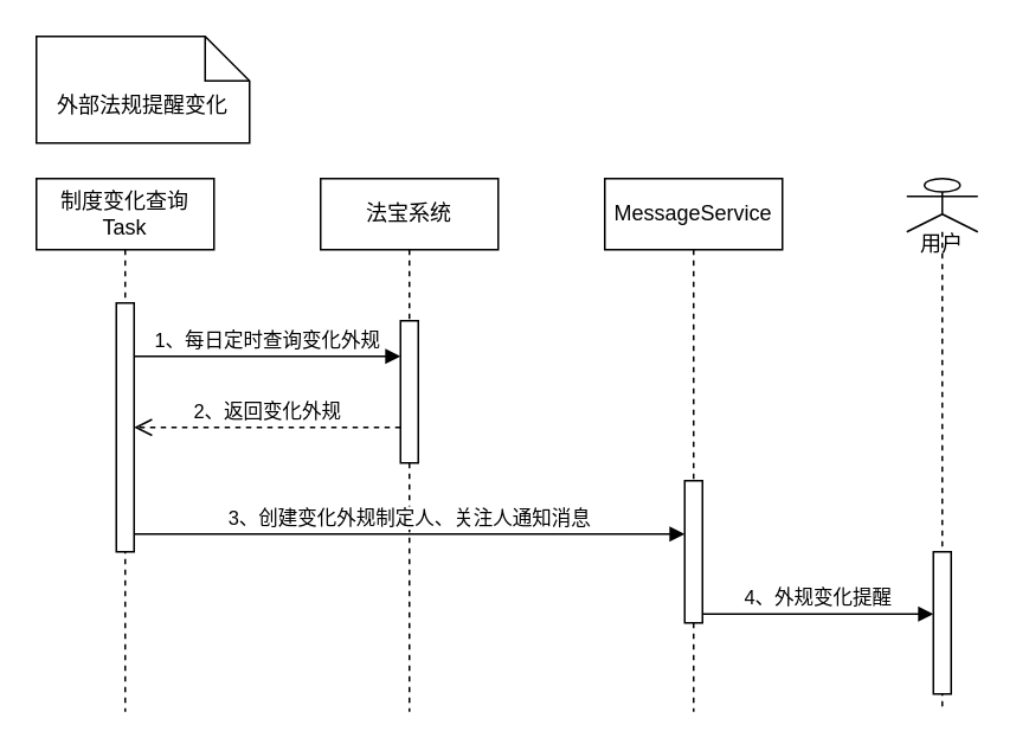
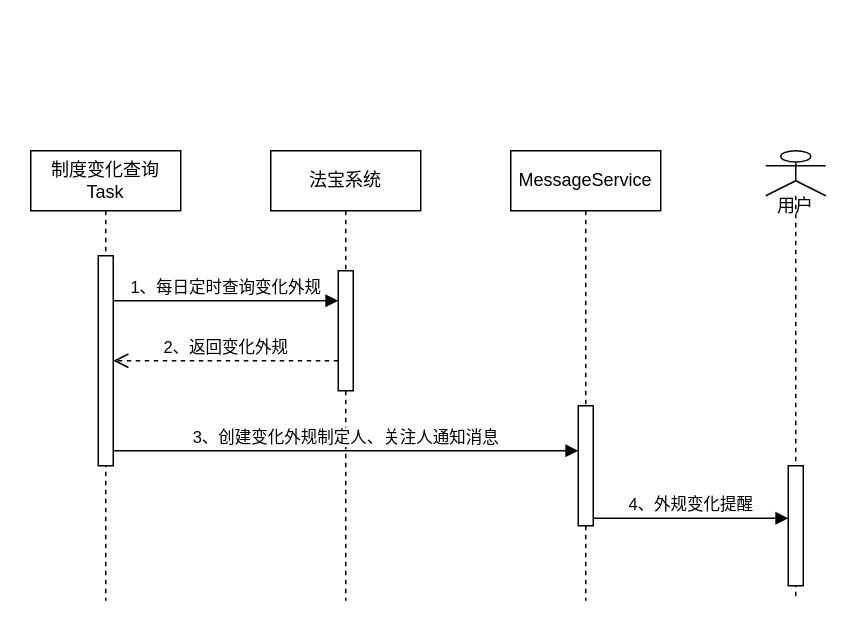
  <mxCell id="0" />
  <mxCell id="1" parent="0" />
- <mxCell id="2" value="外部法规提醒变化" style="shape=note2;boundedLbl=1;whiteSpace=wrap;html=1;size=25;verticalAlign=top;align=center;" vertex="1" parent="1"><mxGeometry x="20" y="20" width="120" height="60" as="geometry" /></mxCell>
  <mxCell id="3" value="制度变化查询&lt;div&gt;Task&lt;/div&gt;" style="shape=umlLifeline;perimeter=lifelinePerimeter;whiteSpace=wrap;html=1;container=1;dropTarget=0;collapsible=0;recursiveResize=0;outlineConnect=0;portConstraint=eastwest;newEdgeStyle={&quot;curved&quot;:0,&quot;rounded&quot;:0};" vertex="1" parent="1"><mxGeometry x="20" y="100" width="100" height="300" as="geometry" /></mxCell>
  <mxCell id="4" value="" style="html=1;points=[[0,0,0,0,5],[0,1,0,0,-5],[1,0,0,0,5],[1,1,0,0,-5]];perimeter=orthogonalPerimeter;outlineConnect=0;targetShapes=umlLifeline;portConstraint=eastwest;newEdgeStyle={&quot;curved&quot;:0,&quot;rounded&quot;:0};" vertex="1" parent="3"><mxGeometry x="45" y="70" width="10" height="140" as="geometry" /></mxCell>
  <mxCell id="5" value="法宝系统" style="shape=umlLifeline;perimeter=lifelinePerimeter;whiteSpace=wrap;html=1;container=1;dropTarget=0;collapsible=0;recursiveResize=0;outlineConnect=0;portConstraint=eastwest;newEdgeStyle={&quot;curved&quot;:0,&quot;rounded&quot;:0};" vertex="1" parent="1"><mxGeometry x="180" y="100" width="100" height="300" as="geometry" /></mxCell>
  <mxCell id="6" value="" style="html=1;points=[[0,0,0,0,5],[0,1,0,0,-5],[1,0,0,0,5],[1,1,0,0,-5]];perimeter=orthogonalPerimeter;outlineConnect=0;targetShapes=umlLifeline;portConstraint=eastwest;newEdgeStyle={&quot;curved&quot;:0,&quot;rounded&quot;:0};" vertex="1" parent="5"><mxGeometry x="45" y="80" width="10" height="80" as="geometry" /></mxCell>
  <mxCell id="7" value="MessageService" style="shape=umlLifeline;perimeter=lifelinePerimeter;whiteSpace=wrap;html=1;container=1;dropTarget=0;collapsible=0;recursiveResize=0;outlineConnect=0;portConstraint=eastwest;newEdgeStyle={&quot;curved&quot;:0,&quot;rounded&quot;:0};" vertex="1" parent="1"><mxGeometry x="340" y="100" width="100" height="300" as="geometry" /></mxCell>
  <mxCell id="8" value="" style="html=1;points=[[0,0,0,0,5],[0,1,0,0,-5],[1,0,0,0,5],[1,1,0,0,-5]];perimeter=orthogonalPerimeter;outlineConnect=0;targetShapes=umlLifeline;portConstraint=eastwest;newEdgeStyle={&quot;curved&quot;:0,&quot;rounded&quot;:0};" vertex="1" parent="7"><mxGeometry x="45" y="170" width="10" height="80" as="geometry" /></mxCell>
  <mxCell id="9" value="&amp;nbsp; &amp;nbsp; &amp;nbsp; &amp;nbsp; &amp;nbsp; &amp;nbsp; &amp;nbsp; &amp;nbsp; &amp;nbsp; &amp;nbsp; &amp;nbsp; &amp;nbsp; &amp;nbsp; &amp;nbsp; &amp;nbsp; &amp;nbsp; &amp;nbsp; 用户" style="shape=umlLifeline;perimeter=lifelinePerimeter;whiteSpace=wrap;html=1;container=1;dropTarget=0;collapsible=0;recursiveResize=0;outlineConnect=0;portConstraint=eastwest;newEdgeStyle={&quot;curved&quot;:0,&quot;rounded&quot;:0};participant=umlActor;size=30;" vertex="1" parent="1"><mxGeometry x="510" y="100" width="40" height="300" as="geometry" /></mxCell>
  <mxCell id="10" value="" style="html=1;points=[[0,0,0,0,5],[0,1,0,0,-5],[1,0,0,0,5],[1,1,0,0,-5]];perimeter=orthogonalPerimeter;outlineConnect=0;targetShapes=umlLifeline;portConstraint=eastwest;newEdgeStyle={&quot;curved&quot;:0,&quot;rounded&quot;:0};" vertex="1" parent="9"><mxGeometry x="15" y="210" width="10" height="80" as="geometry" /></mxCell>
  <mxCell id="11" value="1、每日定时查询变化外规" style="html=1;verticalAlign=bottom;endArrow=block;curved=0;rounded=0;" edge="1" parent="1" target="6"><mxGeometry width="80" relative="1" as="geometry"><mxPoint x="75" y="200" as="sourcePoint" /><mxPoint x="200" y="200" as="targetPoint" /></mxGeometry></mxCell>
  <mxCell id="12" value="2、返回变化外规" style="html=1;verticalAlign=bottom;endArrow=open;dashed=1;endSize=8;curved=0;rounded=0;" edge="1" parent="1"><mxGeometry relative="1" as="geometry"><mxPoint x="225" y="240" as="sourcePoint" /><mxPoint x="75" y="240" as="targetPoint" /></mxGeometry></mxCell>
  <mxCell id="13" value="3、创建变化外规制定人、关注人通知消息" style="html=1;verticalAlign=bottom;endArrow=block;curved=0;rounded=0;" edge="1" parent="1"><mxGeometry width="80" relative="1" as="geometry"><mxPoint x="75" y="300" as="sourcePoint" /><mxPoint x="385" y="300" as="targetPoint" /></mxGeometry></mxCell>
  <mxCell id="14" value="4、外规变化提醒" style="html=1;verticalAlign=bottom;endArrow=block;curved=0;rounded=0;exitX=1;exitY=1;exitDx=0;exitDy=-5;exitPerimeter=0;" edge="1" parent="1" source="8" target="10"><mxGeometry width="80" relative="1" as="geometry"><mxPoint x="400" y="340" as="sourcePoint" /><mxPoint x="480" y="340" as="targetPoint" /></mxGeometry></mxCell>
